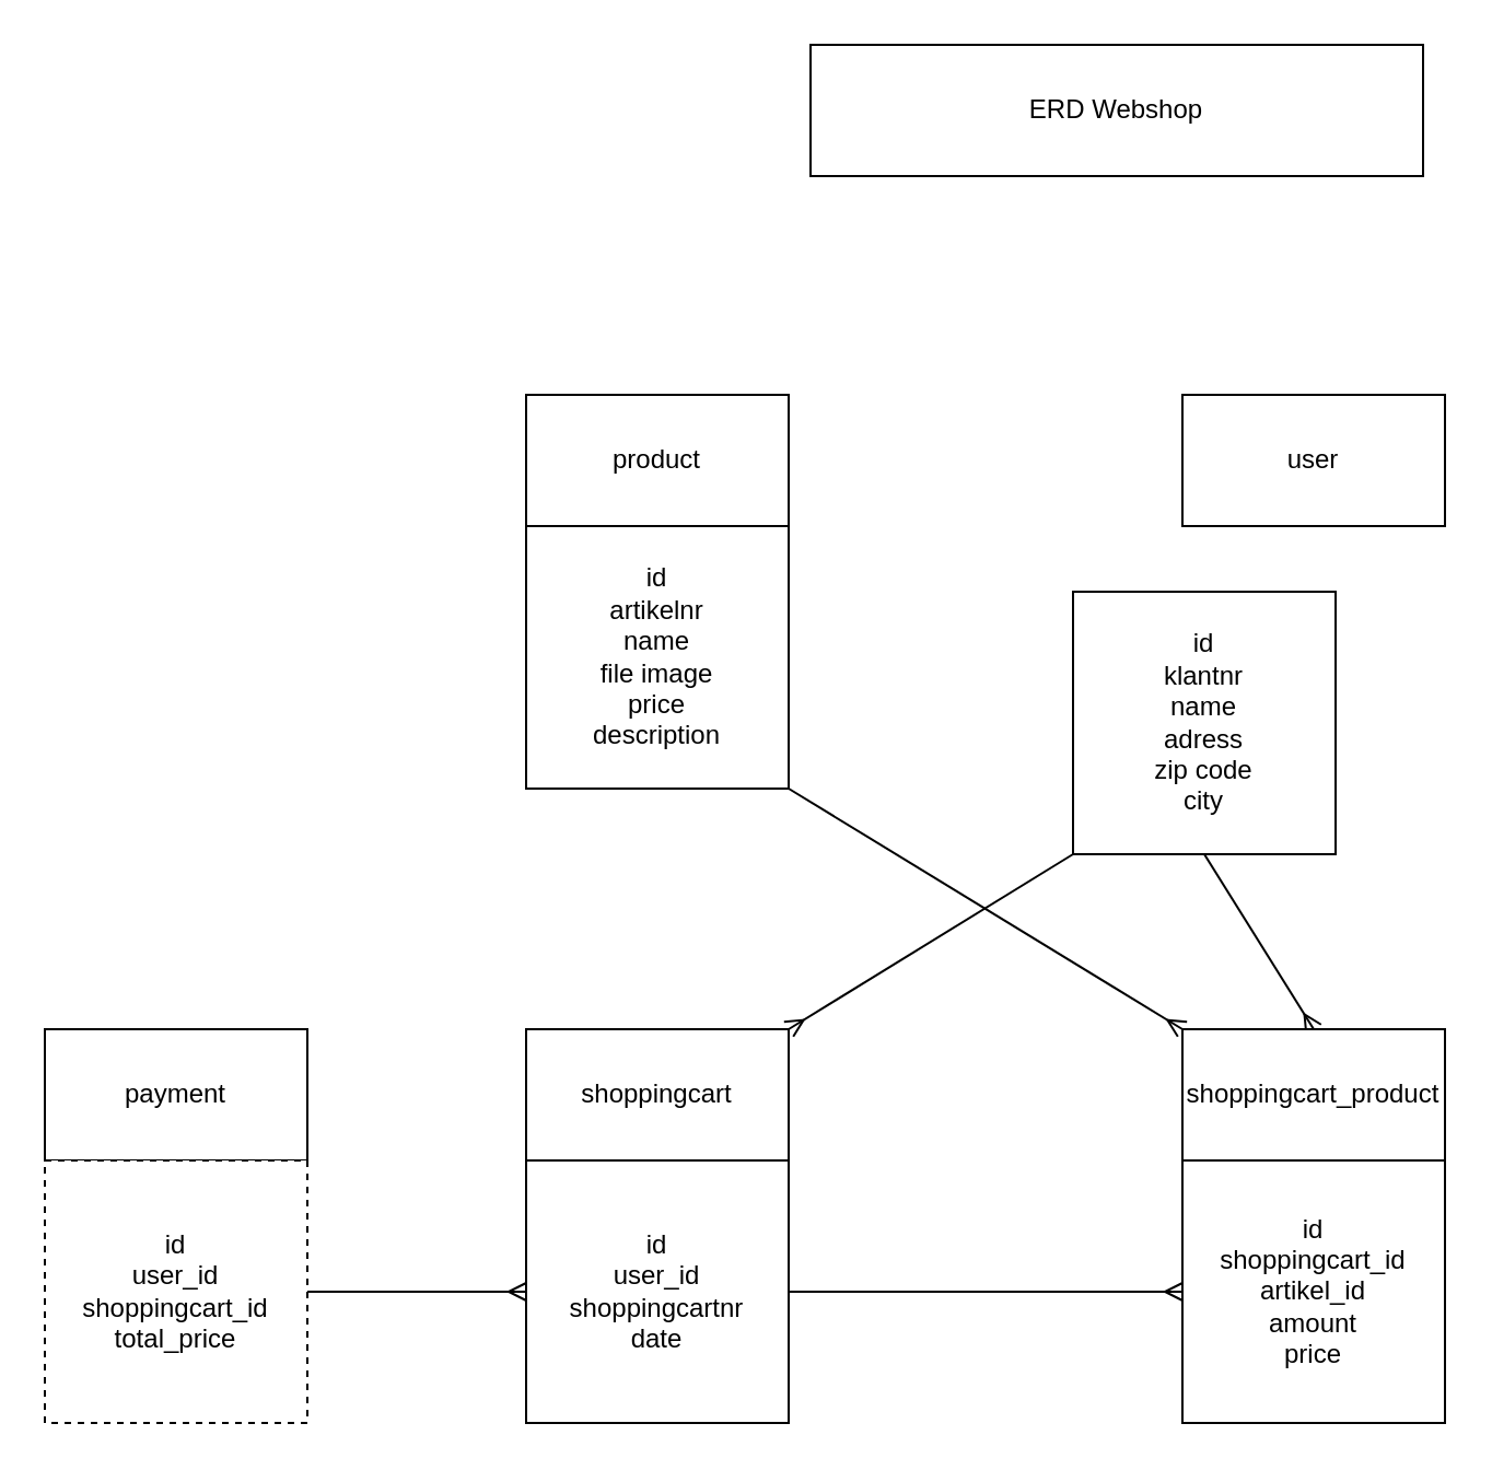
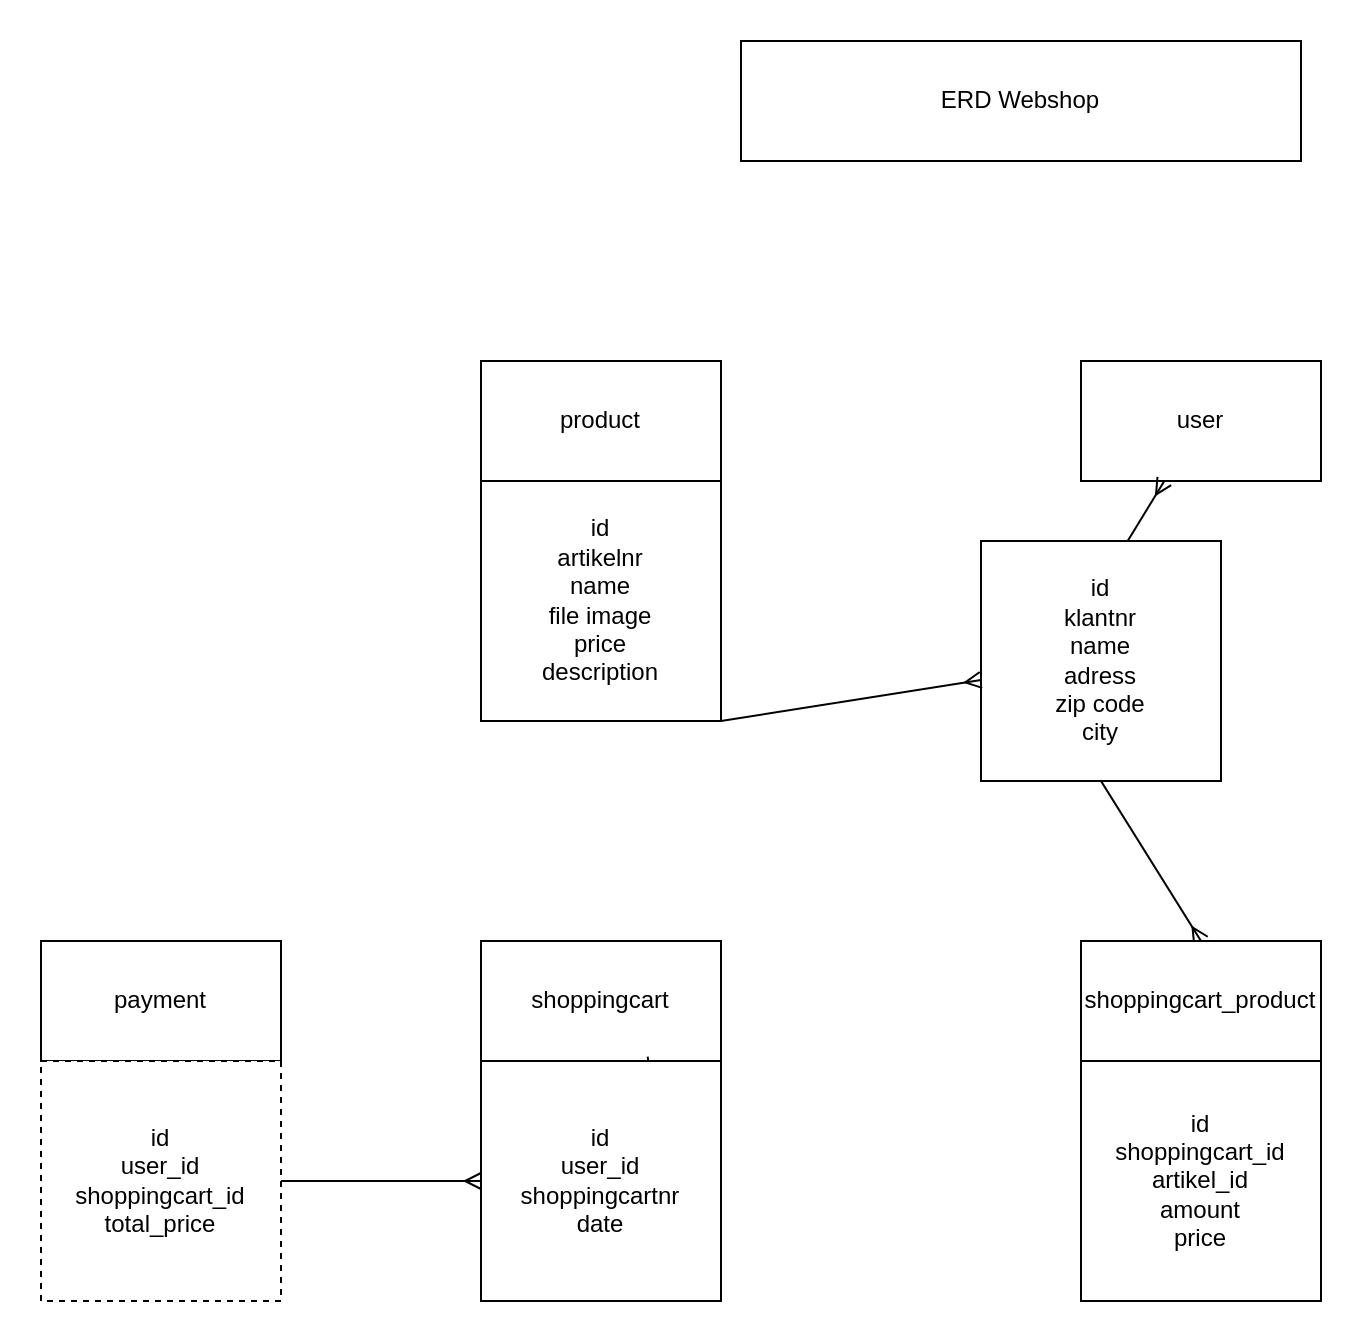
  <mxCell id="0" />
  <mxCell id="1" parent="0" />
  <mxCell id="2" value="ERD Webshop" style="rounded=0;whiteSpace=wrap;html=1;" parent="1" vertex="1"><mxGeometry x="370" y="20" width="280" height="60" as="geometry" /></mxCell>
  <mxCell id="3" value="user" style="rounded=0;whiteSpace=wrap;html=1;" parent="1" vertex="1"><mxGeometry x="540" y="180" width="120" height="60" as="geometry" /></mxCell>
  <mxCell id="4" style="edgeStyle=none;html=1;exitX=0.5;exitY=1;exitDx=0;exitDy=0;entryX=0.5;entryY=0;entryDx=0;entryDy=0;endArrow=ERmany;endFill=0;" parent="1" source="6" target="7" edge="1"><mxGeometry relative="1" as="geometry" /></mxCell>
- <mxCell id="5" style="edgeStyle=none;html=1;exitX=0;exitY=1;exitDx=0;exitDy=0;entryX=1;entryY=0;entryDx=0;entryDy=0;endArrow=ERmany;endFill=0;" parent="1" source="6" target="9" edge="1"><mxGeometry relative="1" as="geometry" /></mxCell>
+ <mxCell id="5" style="edgeStyle=none;html=1;exitX=0;exitY=1;exitDx=0;exitDy=0;endArrow=ERmany;endFill=0;" parent="1" source="6" target="3" edge="1"><mxGeometry relative="1" as="geometry" /></mxCell>
  <mxCell id="6" value="id&lt;br&gt;klantnr&lt;br&gt;name&lt;br&gt;adress&lt;br&gt;zip code&lt;br&gt;city&lt;br&gt;" style="whiteSpace=wrap;html=1;aspect=fixed;" parent="1" vertex="1"><mxGeometry x="490" y="270" width="120" height="120" as="geometry" /></mxCell>
  <mxCell id="7" value="shoppingcart_product" style="rounded=0;whiteSpace=wrap;html=1;" parent="1" vertex="1"><mxGeometry x="540" y="470" width="120" height="60" as="geometry" /></mxCell>
  <mxCell id="8" value="id&lt;br&gt;shoppingcart_id&lt;br&gt;artikel_id&lt;br&gt;amount&lt;br&gt;price&lt;br&gt;" style="whiteSpace=wrap;html=1;aspect=fixed;" parent="1" vertex="1"><mxGeometry x="540" y="530" width="120" height="120" as="geometry" /></mxCell>
  <mxCell id="9" value="shoppingcart" style="rounded=0;whiteSpace=wrap;html=1;" parent="1" vertex="1"><mxGeometry x="240" y="470" width="120" height="60" as="geometry" /></mxCell>
- <mxCell id="10" style="edgeStyle=none;html=1;exitX=1;exitY=0.5;exitDx=0;exitDy=0;endArrow=ERmany;endFill=0;" parent="1" source="11" target="8" edge="1"><mxGeometry relative="1" as="geometry" /></mxCell>
+ <mxCell id="10" style="edgeStyle=none;html=1;exitX=1;exitY=0.5;exitDx=0;exitDy=0;endArrow=ERmany;endFill=0;" parent="1" source="11" target="9" edge="1"><mxGeometry relative="1" as="geometry" /></mxCell>
  <mxCell id="11" value="id&lt;br&gt;user_id&lt;br&gt;shoppingcartnr&lt;br&gt;date" style="whiteSpace=wrap;html=1;aspect=fixed;" parent="1" vertex="1"><mxGeometry x="240" y="530" width="120" height="120" as="geometry" /></mxCell>
  <mxCell id="12" value="product" style="rounded=0;whiteSpace=wrap;html=1;" parent="1" vertex="1"><mxGeometry x="240" y="180" width="120" height="60" as="geometry" /></mxCell>
- <mxCell id="13" style="edgeStyle=none;html=1;exitX=1;exitY=1;exitDx=0;exitDy=0;entryX=0;entryY=0;entryDx=0;entryDy=0;endArrow=ERmany;endFill=0;" parent="1" source="14" target="7" edge="1"><mxGeometry relative="1" as="geometry" /></mxCell>
+ <mxCell id="13" style="edgeStyle=none;html=1;exitX=1;exitY=1;exitDx=0;exitDy=0;endArrow=ERmany;endFill=0;" parent="1" source="14" target="6" edge="1"><mxGeometry relative="1" as="geometry" /></mxCell>
  <mxCell id="14" value="id&lt;br&gt;artikelnr&lt;br&gt;name&lt;br&gt;file image&lt;br&gt;price&lt;br&gt;description" style="whiteSpace=wrap;html=1;aspect=fixed;" parent="1" vertex="1"><mxGeometry x="240" y="240" width="120" height="120" as="geometry" /></mxCell>
  <mxCell id="15" value="payment" style="rounded=0;whiteSpace=wrap;html=1;" parent="1" vertex="1"><mxGeometry x="20" y="470" width="120" height="60" as="geometry" /></mxCell>
  <mxCell id="16" style="edgeStyle=none;html=1;exitX=1;exitY=0.5;exitDx=0;exitDy=0;entryX=0;entryY=0.5;entryDx=0;entryDy=0;endArrow=ERmany;endFill=0;" parent="1" source="17" target="11" edge="1"><mxGeometry relative="1" as="geometry" /></mxCell>
  <mxCell id="17" value="id&lt;br&gt;user_id&lt;br&gt;shoppingcart_id&lt;br&gt;total_price" style="whiteSpace=wrap;html=1;aspect=fixed;dashed=1;" parent="1" vertex="1"><mxGeometry x="20" y="530" width="120" height="120" as="geometry" /></mxCell>
